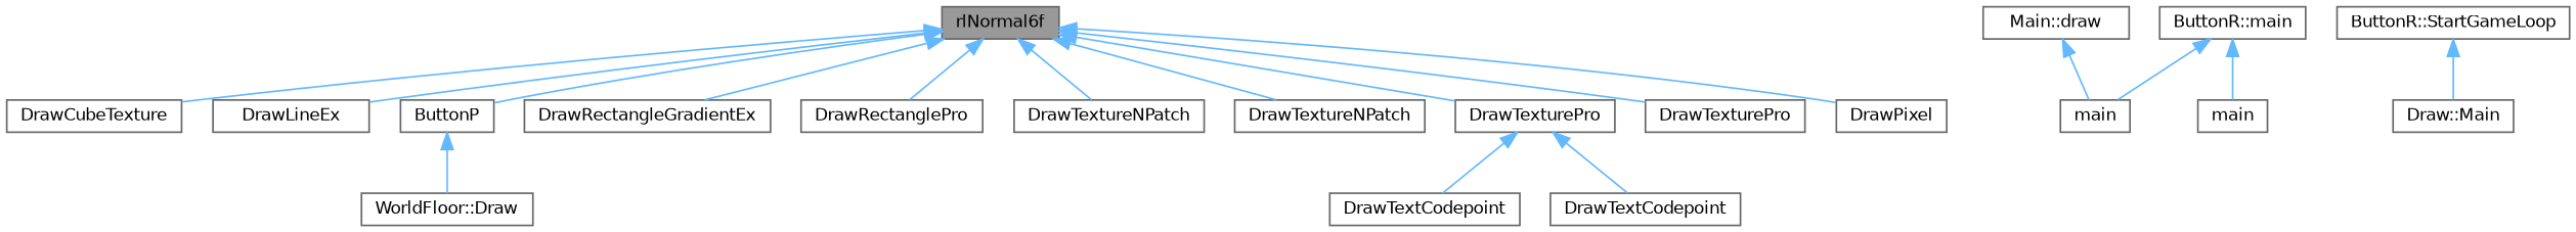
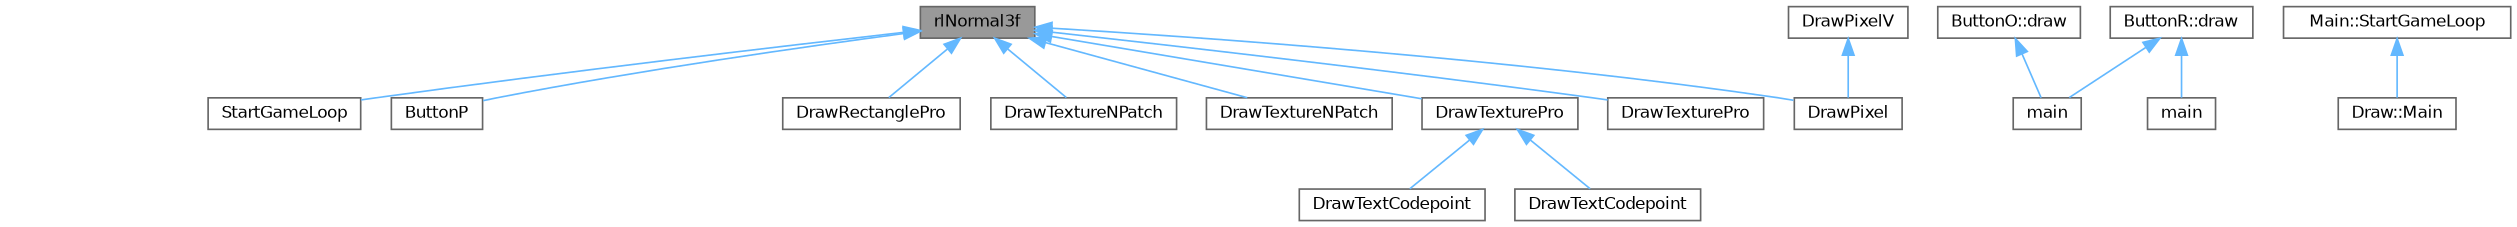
  digraph {
    rankdir=TB
    node [color=grey40 fillcolor=white fontname=Helvetica fontsize=10 shape=box style=filled]
    edge [color=steelblue1 dir=back fontname=Helvetica fontsize=10 labelfontname=Helvetica labelfontsize=10 style=solid]
-   n1 [color=gray40 fillcolor=grey60 fontcolor=black height=0.2 label=rlNormal6f width=0.4]
-   n2 [height=0.2 label=DrawCubeTexture width=0.4]
-   n3 [height=0.2 label=DrawLineEx width=0.4]
+   n1 [color=gray40 fillcolor=grey60 fontcolor=black height=0.2 label=rlNormal3f width=0.4]
+   n3 [height=0.2 label=StartGameLoop width=0.4]
    n4 [height=0.2 label=ButtonP width=0.4]
-   n5 [height=0.2 label=DrawRectangleGradientEx width=0.4]
    n6 [height=0.2 label=DrawRectanglePro width=0.4]
    n7 [height=0.2 label=DrawTextureNPatch width=0.4]
    n8 [height=0.2 label=DrawTextureNPatch width=0.4]
    n9 [height=0.2 label=DrawTexturePro width=0.4]
    n10 [height=0.2 label=DrawTexturePro width=0.4]
    n11 [height=0.2 label=DrawPixel width=0.4]
-   n13 [height=0.2 label="WorldFloor::Draw" width=0.4]
+   n12 [height=0.2 label=DrawPixelV width=0.4]
    n14 [height=0.2 label=DrawTextCodepoint width=0.4]
    n15 [height=0.2 label=DrawTextCodepoint width=0.4]
    n16 [height=0.2 label=main width=0.4]
-   n17 [height=0.2 label="Main::draw" width=0.4]
-   n18 [height=0.2 label="ButtonR::main" width=0.4]
+   n17 [height=0.2 label="ButtonO::draw" width=0.4]
+   n18 [height=0.2 label="ButtonR::draw" width=0.4]
    n19 [height=0.2 label=main width=0.4]
-   n20 [height=0.2 label="ButtonR::StartGameLoop" width=0.4]
+   n20 [height=0.2 label="Main::StartGameLoop" width=0.4]
    n21 [height=0.2 label="Draw::Main" width=0.4]
-   n1 -> n2
    n1 -> n3
    n1 -> n4
-   n1 -> n5
    n1 -> n6
    n1 -> n7
    n1 -> n8
    n1 -> n9
    n1 -> n10
    n1 -> n11
-   n4 -> n13
    n9 -> n14
    n9 -> n15
+   n12 -> n11
    n17 -> n16
    n18 -> n16
    n18 -> n19
    n20 -> n21
  }
